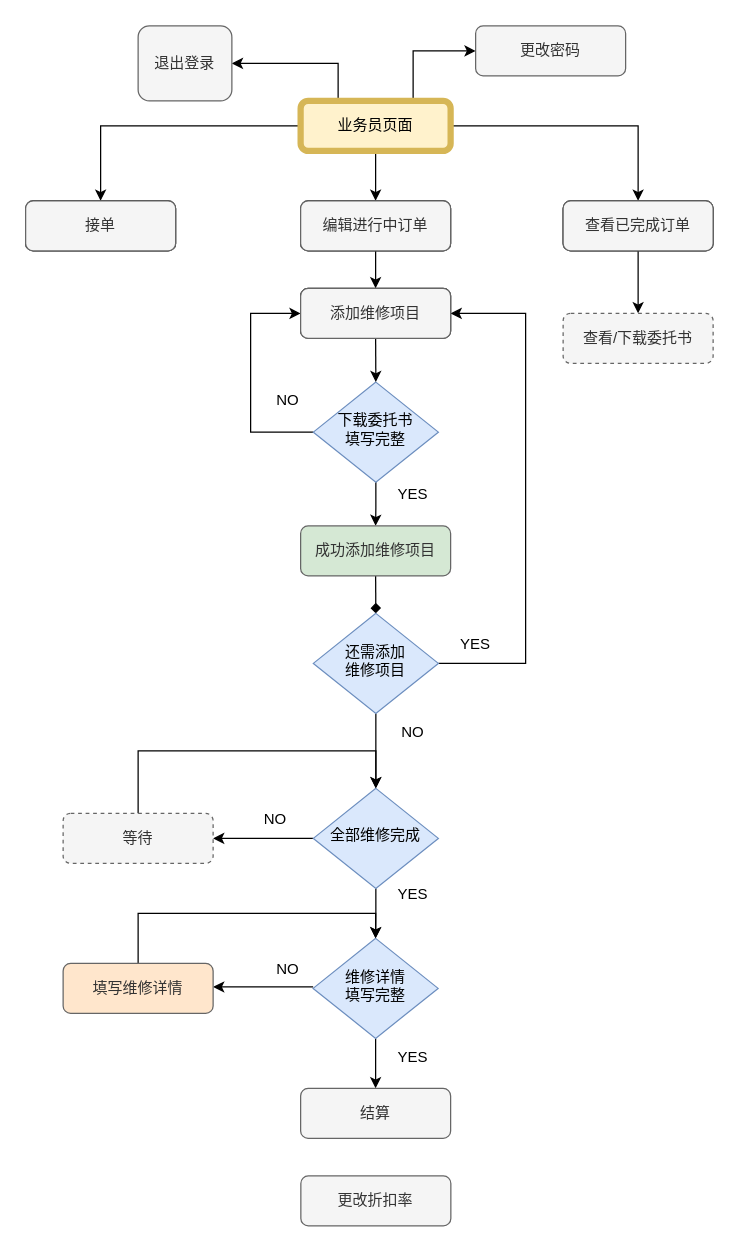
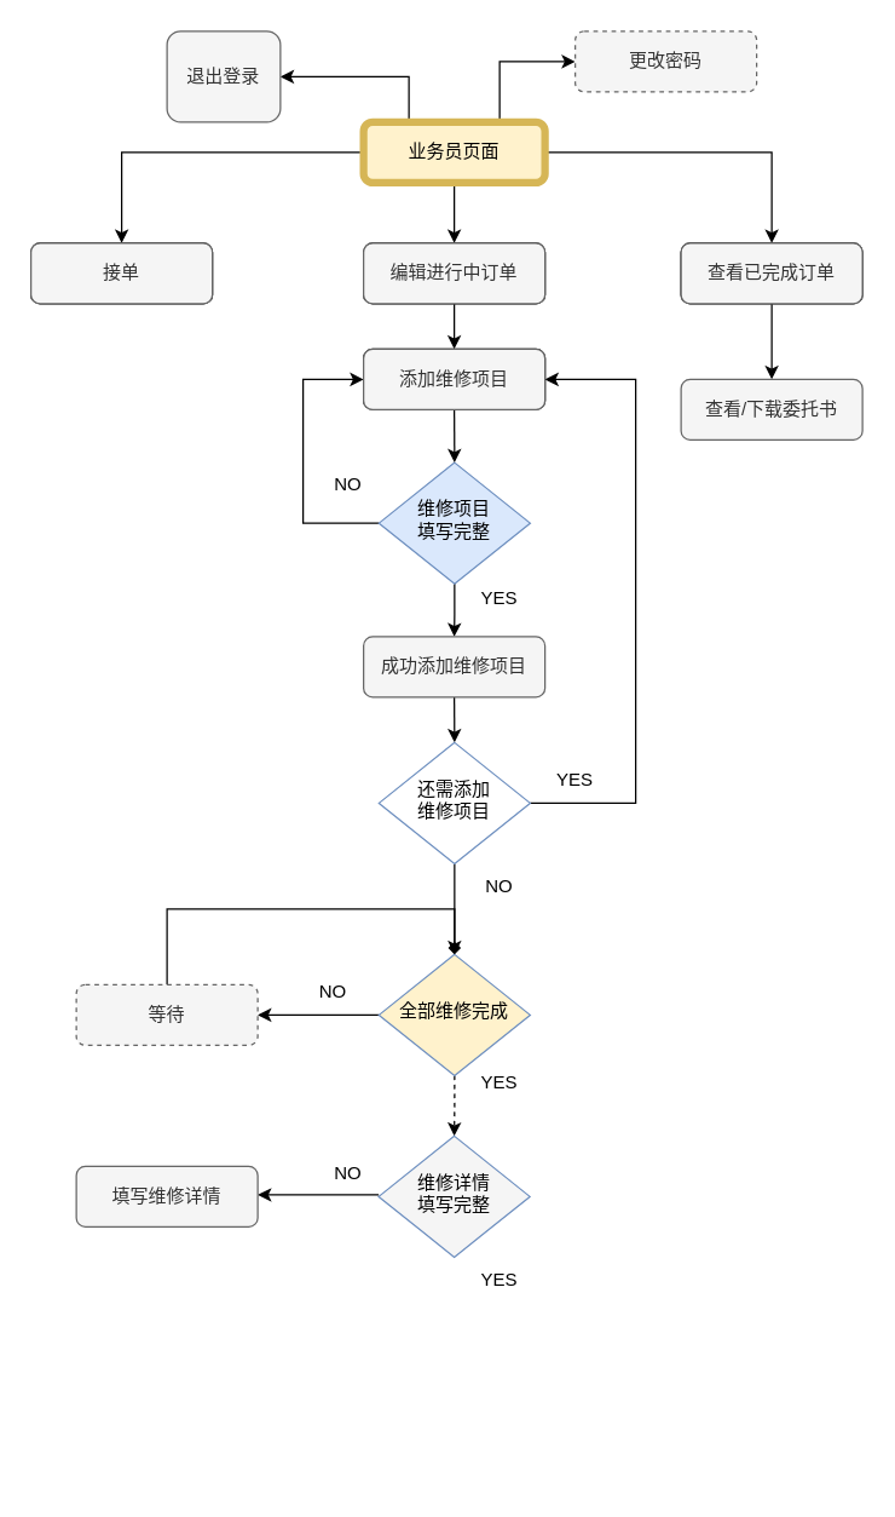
  <mxCell id="0" />
  <mxCell id="1" parent="0" />
  <mxCell id="2" style="edgeStyle=orthogonalEdgeStyle;rounded=0;orthogonalLoop=1;jettySize=auto;html=1;exitX=0;exitY=0.5;exitDx=0;exitDy=0;" parent="1" source="7" target="8" edge="1"><mxGeometry relative="1" as="geometry"><mxPoint x="120" y="160" as="targetPoint" /></mxGeometry></mxCell>
  <mxCell id="3" style="edgeStyle=orthogonalEdgeStyle;rounded=0;orthogonalLoop=1;jettySize=auto;html=1;exitX=0.5;exitY=1;exitDx=0;exitDy=0;" parent="1" source="7" target="10" edge="1"><mxGeometry relative="1" as="geometry"><mxPoint x="300" y="160" as="targetPoint" /></mxGeometry></mxCell>
  <mxCell id="4" style="edgeStyle=orthogonalEdgeStyle;rounded=0;orthogonalLoop=1;jettySize=auto;html=1;exitX=1;exitY=0.5;exitDx=0;exitDy=0;" parent="1" source="7" target="12" edge="1"><mxGeometry relative="1" as="geometry"><mxPoint x="530" y="170" as="targetPoint" /></mxGeometry></mxCell>
  <mxCell id="5" style="edgeStyle=orthogonalEdgeStyle;rounded=0;orthogonalLoop=1;jettySize=auto;html=1;exitX=0.75;exitY=0;exitDx=0;exitDy=0;entryX=0;entryY=0.5;entryDx=0;entryDy=0;" edge="1" parent="1" source="7" target="45"><mxGeometry relative="1" as="geometry" /></mxCell>
  <mxCell id="6" style="edgeStyle=orthogonalEdgeStyle;rounded=0;orthogonalLoop=1;jettySize=auto;html=1;exitX=0.25;exitY=0;exitDx=0;exitDy=0;entryX=1;entryY=0.5;entryDx=0;entryDy=0;" edge="1" parent="1" source="7" target="44"><mxGeometry relative="1" as="geometry" /></mxCell>
  <mxCell id="7" value="业务员页面" style="rounded=1;whiteSpace=wrap;html=1;fontSize=12;glass=0;strokeWidth=1;shadow=0;" parent="1" vertex="1"><mxGeometry x="240" y="80" width="120" height="40" as="geometry" /></mxCell>
  <mxCell id="8" value="接单" style="rounded=1;whiteSpace=wrap;html=1;fontSize=12;glass=0;strokeWidth=1;shadow=0;" parent="1" vertex="1"><mxGeometry x="20" y="160" width="120" height="40" as="geometry" /></mxCell>
  <mxCell id="9" style="edgeStyle=orthogonalEdgeStyle;rounded=0;orthogonalLoop=1;jettySize=auto;html=1;exitX=0.5;exitY=1;exitDx=0;exitDy=0;entryX=0.5;entryY=0;entryDx=0;entryDy=0;" parent="1" source="10" target="20" edge="1"><mxGeometry relative="1" as="geometry" /></mxCell>
  <mxCell id="10" value="编辑进行中订单" style="rounded=1;whiteSpace=wrap;html=1;fontSize=12;glass=0;strokeWidth=1;shadow=0;" parent="1" vertex="1"><mxGeometry x="240" y="160" width="120" height="40" as="geometry" /></mxCell>
  <mxCell id="11" style="edgeStyle=orthogonalEdgeStyle;rounded=0;orthogonalLoop=1;jettySize=auto;html=1;exitX=0.5;exitY=1;exitDx=0;exitDy=0;" parent="1" source="12" target="42" edge="1"><mxGeometry relative="1" as="geometry"><mxPoint x="589.588" y="270" as="targetPoint" /></mxGeometry></mxCell>
  <mxCell id="12" value="查看已完成订单" style="rounded=1;whiteSpace=wrap;html=1;fontSize=12;glass=0;strokeWidth=1;shadow=0;" parent="1" vertex="1"><mxGeometry x="450" y="160" width="120" height="40" as="geometry" /></mxCell>
  <mxCell id="13" style="edgeStyle=orthogonalEdgeStyle;rounded=0;orthogonalLoop=1;jettySize=auto;html=1;exitX=0.5;exitY=1;exitDx=0;exitDy=0;" parent="1" source="15" target="18" edge="1"><mxGeometry relative="1" as="geometry"><mxPoint x="300" y="410" as="targetPoint" /></mxGeometry></mxCell>
  <mxCell id="14" style="edgeStyle=orthogonalEdgeStyle;rounded=0;orthogonalLoop=1;jettySize=auto;html=1;exitX=0;exitY=0.5;exitDx=0;exitDy=0;entryX=0;entryY=0.5;entryDx=0;entryDy=0;" parent="1" source="15" target="20" edge="1"><mxGeometry relative="1" as="geometry"><mxPoint x="200" y="250" as="targetPoint" /><Array as="points"><mxPoint x="200" y="345" /><mxPoint x="200" y="250" /></Array></mxGeometry></mxCell>
- <mxCell id="15" value="下载委托书&lt;br&gt;填写完整" style="rhombus;whiteSpace=wrap;html=1;shadow=0;fontFamily=Helvetica;fontSize=12;align=center;strokeWidth=1;spacing=6;spacingTop=-4;fillColor=#dae8fc;strokeColor=#6c8ebf;" parent="1" vertex="1"><mxGeometry x="250.18" y="305" width="100" height="80" as="geometry" /></mxCell>
+ <mxCell id="15" value="维修项目&lt;br&gt;填写完整" style="rhombus;whiteSpace=wrap;html=1;shadow=0;fontFamily=Helvetica;fontSize=12;align=center;strokeWidth=1;spacing=6;spacingTop=-4;fillColor=#dae8fc;strokeColor=#6c8ebf;" parent="1" vertex="1"><mxGeometry x="250.18" y="305" width="100" height="80" as="geometry" /></mxCell>
  <mxCell id="16" value="NO" style="text;html=1;strokeColor=none;fillColor=none;align=center;verticalAlign=middle;whiteSpace=wrap;rounded=0;" parent="1" vertex="1"><mxGeometry x="200" y="305" width="60" height="30" as="geometry" /></mxCell>
- <mxCell id="17" style="edgeStyle=orthogonalEdgeStyle;rounded=0;orthogonalLoop=1;jettySize=auto;html=1;exitX=0.5;exitY=1;exitDx=0;exitDy=0;entryX=0.5;entryY=0;entryDx=0;entryDy=0;endArrow=diamond;" parent="1" source="18" target="24" edge="1"><mxGeometry relative="1" as="geometry" /></mxCell>
- <mxCell id="18" value="成功添加维修项目" style="rounded=1;whiteSpace=wrap;html=1;fontSize=12;glass=0;strokeWidth=1;shadow=0;fillColor=#d5e8d4;fontColor=#333333;strokeColor=#666666;" parent="1" vertex="1"><mxGeometry x="240" y="420" width="120" height="40" as="geometry" /></mxCell>
+ <mxCell id="17" style="edgeStyle=orthogonalEdgeStyle;rounded=0;orthogonalLoop=1;jettySize=auto;html=1;exitX=0.5;exitY=1;exitDx=0;exitDy=0;entryX=0.5;entryY=0;entryDx=0;entryDy=0;" parent="1" source="18" target="24" edge="1"><mxGeometry relative="1" as="geometry" /></mxCell>
+ <mxCell id="18" value="成功添加维修项目" style="rounded=1;whiteSpace=wrap;html=1;fontSize=12;glass=0;strokeWidth=1;shadow=0;fillColor=#f5f5f5;fontColor=#333333;strokeColor=#666666;" parent="1" vertex="1"><mxGeometry x="240" y="420" width="120" height="40" as="geometry" /></mxCell>
  <mxCell id="19" style="edgeStyle=orthogonalEdgeStyle;rounded=0;orthogonalLoop=1;jettySize=auto;html=1;exitX=0.5;exitY=1;exitDx=0;exitDy=0;entryX=0.5;entryY=0;entryDx=0;entryDy=0;" parent="1" source="20" target="15" edge="1"><mxGeometry relative="1" as="geometry" /></mxCell>
  <mxCell id="20" value="添加维修项目" style="rounded=1;whiteSpace=wrap;html=1;fontSize=12;glass=0;strokeWidth=1;shadow=0;" parent="1" vertex="1"><mxGeometry x="240" y="230" width="120" height="40" as="geometry" /></mxCell>
  <mxCell id="21" value="YES" style="text;html=1;strokeColor=none;fillColor=none;align=center;verticalAlign=middle;whiteSpace=wrap;rounded=0;" parent="1" vertex="1"><mxGeometry x="300" y="380" width="60" height="30" as="geometry" /></mxCell>
  <mxCell id="22" style="edgeStyle=orthogonalEdgeStyle;rounded=0;orthogonalLoop=1;jettySize=auto;html=1;exitX=1;exitY=0.5;exitDx=0;exitDy=0;entryX=1;entryY=0.5;entryDx=0;entryDy=0;" parent="1" source="24" target="20" edge="1"><mxGeometry relative="1" as="geometry"><mxPoint x="450" y="250" as="targetPoint" /><Array as="points"><mxPoint x="420" y="530" /><mxPoint x="420" y="250" /></Array></mxGeometry></mxCell>
- <mxCell id="23" style="edgeStyle=orthogonalEdgeStyle;rounded=0;orthogonalLoop=1;jettySize=auto;html=1;exitX=0.5;exitY=1;exitDx=0;exitDy=0;entryX=0.5;entryY=0;entryDx=0;entryDy=0;" parent="1" source="24" target="28" edge="1"><mxGeometry relative="1" as="geometry" /></mxCell>
- <mxCell id="24" value="还需添加&lt;br&gt;维修项目" style="rhombus;whiteSpace=wrap;html=1;shadow=0;fontFamily=Helvetica;fontSize=12;align=center;strokeWidth=1;spacing=6;spacingTop=-4;fillColor=#dae8fc;strokeColor=#6c8ebf;" parent="1" vertex="1"><mxGeometry x="250.18" y="490" width="100" height="80" as="geometry" /></mxCell>
+ <mxCell id="23" style="edgeStyle=orthogonalEdgeStyle;rounded=0;orthogonalLoop=1;jettySize=auto;html=1;exitX=0.5;exitY=1;exitDx=0;exitDy=0;entryX=0.5;entryY=0;entryDx=0;entryDy=0;endArrow=diamond;" parent="1" source="24" target="28" edge="1"><mxGeometry relative="1" as="geometry" /></mxCell>
+ <mxCell id="24" value="还需添加&lt;br&gt;维修项目" style="rhombus;whiteSpace=wrap;html=1;shadow=0;fontFamily=Helvetica;fontSize=12;align=center;strokeWidth=1;spacing=6;spacingTop=-4;fillColor=#ffffff;strokeColor=#6c8ebf;" parent="1" vertex="1"><mxGeometry x="250.18" y="490" width="100" height="80" as="geometry" /></mxCell>
  <mxCell id="25" value="YES" style="text;html=1;strokeColor=none;fillColor=none;align=center;verticalAlign=middle;whiteSpace=wrap;rounded=0;" parent="1" vertex="1"><mxGeometry x="350.18" y="500" width="60" height="30" as="geometry" /></mxCell>
- <mxCell id="26" style="edgeStyle=orthogonalEdgeStyle;rounded=0;orthogonalLoop=1;jettySize=auto;html=1;exitX=0.5;exitY=1;exitDx=0;exitDy=0;" parent="1" source="28" target="32" edge="1"><mxGeometry relative="1" as="geometry"><mxPoint x="300" y="800" as="targetPoint" /></mxGeometry></mxCell>
+ <mxCell id="26" style="edgeStyle=orthogonalEdgeStyle;rounded=0;orthogonalLoop=1;jettySize=auto;html=1;exitX=0.5;exitY=1;exitDx=0;exitDy=0;dashed=1;" parent="1" source="28" target="32" edge="1"><mxGeometry relative="1" as="geometry"><mxPoint x="300" y="800" as="targetPoint" /></mxGeometry></mxCell>
  <mxCell id="27" style="edgeStyle=orthogonalEdgeStyle;rounded=0;orthogonalLoop=1;jettySize=auto;html=1;exitX=0;exitY=0.5;exitDx=0;exitDy=0;entryX=1;entryY=0.5;entryDx=0;entryDy=0;" parent="1" source="28" target="30" edge="1"><mxGeometry relative="1" as="geometry" /></mxCell>
- <mxCell id="28" value="全部维修完成" style="rhombus;whiteSpace=wrap;html=1;shadow=0;fontFamily=Helvetica;fontSize=12;align=center;strokeWidth=1;spacing=6;spacingTop=-4;fillColor=#dae8fc;strokeColor=#6c8ebf;" parent="1" vertex="1"><mxGeometry x="250.18" y="630" width="100" height="80" as="geometry" /></mxCell>
+ <mxCell id="28" value="全部维修完成" style="rhombus;whiteSpace=wrap;html=1;shadow=0;fontFamily=Helvetica;fontSize=12;align=center;strokeWidth=1;spacing=6;spacingTop=-4;fillColor=#fff2cc;strokeColor=#6c8ebf;" parent="1" vertex="1"><mxGeometry x="250.18" y="630" width="100" height="80" as="geometry" /></mxCell>
  <mxCell id="29" style="edgeStyle=orthogonalEdgeStyle;rounded=0;orthogonalLoop=1;jettySize=auto;html=1;exitX=0.5;exitY=0;exitDx=0;exitDy=0;entryX=0.5;entryY=0;entryDx=0;entryDy=0;" parent="1" source="30" target="28" edge="1"><mxGeometry relative="1" as="geometry"><mxPoint x="230" y="620" as="targetPoint" /><Array as="points"><mxPoint x="110" y="600" /><mxPoint x="300" y="600" /></Array></mxGeometry></mxCell>
  <mxCell id="30" value="等待" style="rounded=1;whiteSpace=wrap;html=1;fontSize=12;glass=0;strokeWidth=1;shadow=0;fillColor=#f5f5f5;fontColor=#333333;strokeColor=#666666;dashed=1;" parent="1" vertex="1"><mxGeometry x="50" y="650" width="120" height="40" as="geometry" /></mxCell>
- <mxCell id="31" style="edgeStyle=orthogonalEdgeStyle;rounded=0;orthogonalLoop=1;jettySize=auto;html=1;exitX=0.5;exitY=1;exitDx=0;exitDy=0;" parent="1" source="32" target="33" edge="1"><mxGeometry relative="1" as="geometry"><mxPoint x="300" y="930" as="targetPoint" /></mxGeometry></mxCell>
- <mxCell id="32" value="维修详情&lt;br&gt;填写完整" style="rhombus;whiteSpace=wrap;html=1;shadow=0;fontFamily=Helvetica;fontSize=12;align=center;strokeWidth=1;spacing=6;spacingTop=-4;fillColor=#dae8fc;strokeColor=#6c8ebf;" parent="1" vertex="1"><mxGeometry x="250" y="750" width="100" height="80" as="geometry" /></mxCell>
- <mxCell id="33" value="结算" style="rounded=1;whiteSpace=wrap;html=1;fontSize=12;glass=0;strokeWidth=1;shadow=0;fillColor=#f5f5f5;fontColor=#333333;strokeColor=#666666;" parent="1" vertex="1"><mxGeometry x="240" y="870" width="120" height="40" as="geometry" /></mxCell>
+ <mxCell id="32" value="维修详情&lt;br&gt;填写完整" style="rhombus;whiteSpace=wrap;html=1;shadow=0;fontFamily=Helvetica;fontSize=12;align=center;strokeWidth=1;spacing=6;spacingTop=-4;fillColor=#f5f5f5;strokeColor=#6c8ebf;" parent="1" vertex="1"><mxGeometry x="250" y="750" width="100" height="80" as="geometry" /></mxCell>
  <mxCell id="34" value="YES" style="text;html=1;strokeColor=none;fillColor=none;align=center;verticalAlign=middle;whiteSpace=wrap;rounded=0;" parent="1" vertex="1"><mxGeometry x="300.18" y="700" width="60" height="30" as="geometry" /></mxCell>
  <mxCell id="35" value="NO" style="text;html=1;strokeColor=none;fillColor=none;align=center;verticalAlign=middle;whiteSpace=wrap;rounded=0;" parent="1" vertex="1"><mxGeometry x="190.18" y="640" width="60" height="30" as="geometry" /></mxCell>
  <mxCell id="36" style="edgeStyle=orthogonalEdgeStyle;rounded=0;orthogonalLoop=1;jettySize=auto;html=1;exitX=0;exitY=0.5;exitDx=0;exitDy=0;entryX=1;entryY=0.5;entryDx=0;entryDy=0;" parent="1" edge="1"><mxGeometry relative="1" as="geometry"><mxPoint x="250" y="788.82" as="sourcePoint" /><mxPoint x="170" y="788.82" as="targetPoint" /></mxGeometry></mxCell>
  <mxCell id="37" value="NO" style="text;html=1;strokeColor=none;fillColor=none;align=center;verticalAlign=middle;whiteSpace=wrap;rounded=0;" parent="1" vertex="1"><mxGeometry x="200" y="760" width="60" height="30" as="geometry" /></mxCell>
- <mxCell id="38" style="edgeStyle=orthogonalEdgeStyle;rounded=0;orthogonalLoop=1;jettySize=auto;html=1;exitX=0.5;exitY=0;exitDx=0;exitDy=0;entryX=0.5;entryY=0;entryDx=0;entryDy=0;" parent="1" source="39" target="32" edge="1"><mxGeometry relative="1" as="geometry"><mxPoint x="300" y="760" as="targetPoint" /><Array as="points"><mxPoint x="110" y="730" /><mxPoint x="300" y="730" /></Array></mxGeometry></mxCell>
- <mxCell id="39" value="填写维修详情" style="rounded=1;whiteSpace=wrap;html=1;fontSize=12;glass=0;strokeWidth=1;shadow=0;fillColor=#ffe6cc;fontColor=#333333;strokeColor=#666666;" parent="1" vertex="1"><mxGeometry x="50" y="770" width="120" height="40" as="geometry" /></mxCell>
+ <mxCell id="39" value="填写维修详情" style="rounded=1;whiteSpace=wrap;html=1;fontSize=12;glass=0;strokeWidth=1;shadow=0;fillColor=#f5f5f5;fontColor=#333333;strokeColor=#666666;" parent="1" vertex="1"><mxGeometry x="50" y="770" width="120" height="40" as="geometry" /></mxCell>
  <mxCell id="40" value="YES" style="text;html=1;strokeColor=none;fillColor=none;align=center;verticalAlign=middle;whiteSpace=wrap;rounded=0;" parent="1" vertex="1"><mxGeometry x="300.18" y="830" width="60" height="30" as="geometry" /></mxCell>
- <mxCell id="41" value="更改折扣率" style="rounded=1;whiteSpace=wrap;html=1;fontSize=12;glass=0;strokeWidth=1;shadow=0;fillColor=#f5f5f5;fontColor=#333333;strokeColor=#666666;" parent="1" vertex="1"><mxGeometry x="240.176" y="940" width="120" height="40" as="geometry" /></mxCell>
- <mxCell id="42" value="查看/下载委托书" style="rounded=1;whiteSpace=wrap;html=1;fontSize=12;glass=0;strokeWidth=1;shadow=0;fillColor=#f5f5f5;fontColor=#333333;strokeColor=#666666;dashed=1;" parent="1" vertex="1"><mxGeometry x="449.998" y="250" width="120" height="40" as="geometry" /></mxCell>
+ <mxCell id="42" value="查看/下载委托书" style="rounded=1;whiteSpace=wrap;html=1;fontSize=12;glass=0;strokeWidth=1;shadow=0;fillColor=#f5f5f5;fontColor=#333333;strokeColor=#666666;" parent="1" vertex="1"><mxGeometry x="449.998" y="250" width="120" height="40" as="geometry" /></mxCell>
  <mxCell id="43" value="NO" style="text;html=1;strokeColor=none;fillColor=none;align=center;verticalAlign=middle;whiteSpace=wrap;rounded=0;" parent="1" vertex="1"><mxGeometry x="300.18" y="570" width="60" height="30" as="geometry" /></mxCell>
  <mxCell id="44" value="退出登录" style="rounded=1;whiteSpace=wrap;html=1;fontSize=12;glass=0;strokeWidth=1;shadow=0;fillColor=#f5f5f5;fontColor=#333333;strokeColor=#666666;" vertex="1" parent="1"><mxGeometry x="110" y="20" width="75" height="60" as="geometry" /></mxCell>
- <mxCell id="45" value="更改密码" style="rounded=1;whiteSpace=wrap;html=1;fontSize=12;glass=0;strokeWidth=1;shadow=0;fillColor=#f5f5f5;fontColor=#333333;strokeColor=#666666;" vertex="1" parent="1"><mxGeometry x="380" y="20" width="120" height="40" as="geometry" /></mxCell>
+ <mxCell id="45" value="更改密码" style="rounded=1;whiteSpace=wrap;html=1;fontSize=12;glass=0;strokeWidth=1;shadow=0;fillColor=#f5f5f5;fontColor=#333333;strokeColor=#666666;dashed=1;" vertex="1" parent="1"><mxGeometry x="380" y="20" width="120" height="40" as="geometry" /></mxCell>
  <mxCell id="46" value="业务员页面" style="rounded=1;whiteSpace=wrap;html=1;fontSize=12;glass=0;strokeWidth=5;shadow=0;fillColor=#fff2cc;strokeColor=#d6b656;" vertex="1" parent="1"><mxGeometry x="240" y="80" width="120" height="40" as="geometry" /></mxCell>
  <mxCell id="47" value="接单" style="rounded=1;whiteSpace=wrap;html=1;fontSize=12;glass=0;strokeWidth=1;shadow=0;fillColor=#f5f5f5;fontColor=#333333;strokeColor=#666666;" vertex="1" parent="1"><mxGeometry x="20" y="160" width="120" height="40" as="geometry" /></mxCell>
  <mxCell id="48" value="编辑进行中订单" style="rounded=1;whiteSpace=wrap;html=1;fontSize=12;glass=0;strokeWidth=1;shadow=0;fillColor=#f5f5f5;fontColor=#333333;strokeColor=#666666;" vertex="1" parent="1"><mxGeometry x="240" y="160" width="120" height="40" as="geometry" /></mxCell>
  <mxCell id="49" value="添加维修项目" style="rounded=1;whiteSpace=wrap;html=1;fontSize=12;glass=0;strokeWidth=1;shadow=0;fillColor=#f5f5f5;fontColor=#333333;strokeColor=#666666;" vertex="1" parent="1"><mxGeometry x="240" y="230" width="120" height="40" as="geometry" /></mxCell>
  <mxCell id="50" value="查看已完成订单" style="rounded=1;whiteSpace=wrap;html=1;fontSize=12;glass=0;strokeWidth=1;shadow=0;fillColor=#f5f5f5;fontColor=#333333;strokeColor=#666666;" vertex="1" parent="1"><mxGeometry x="450" y="160" width="120" height="40" as="geometry" /></mxCell>
